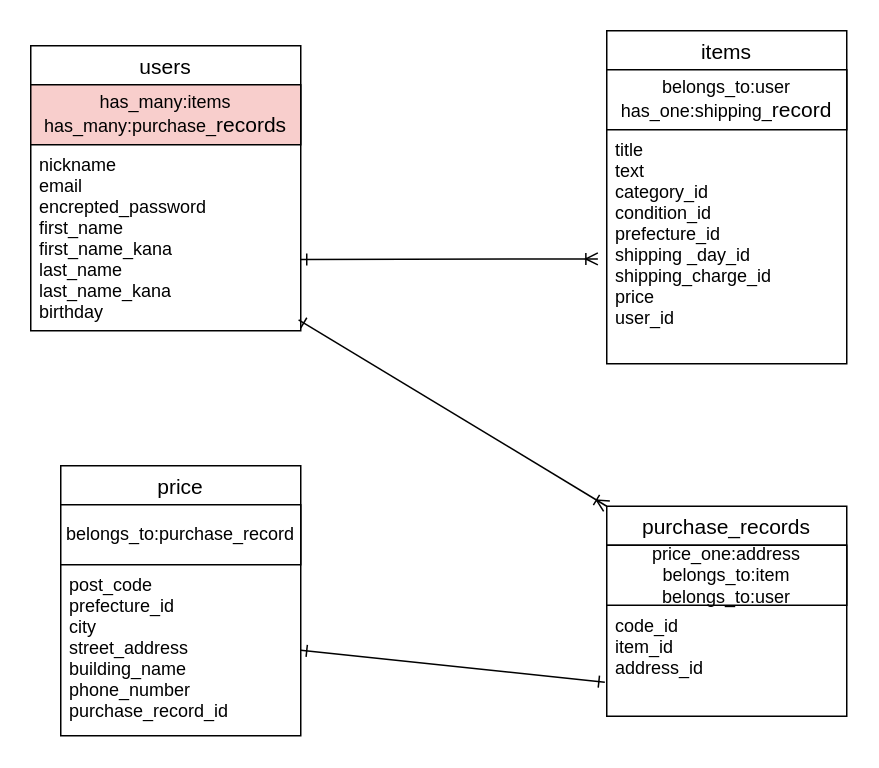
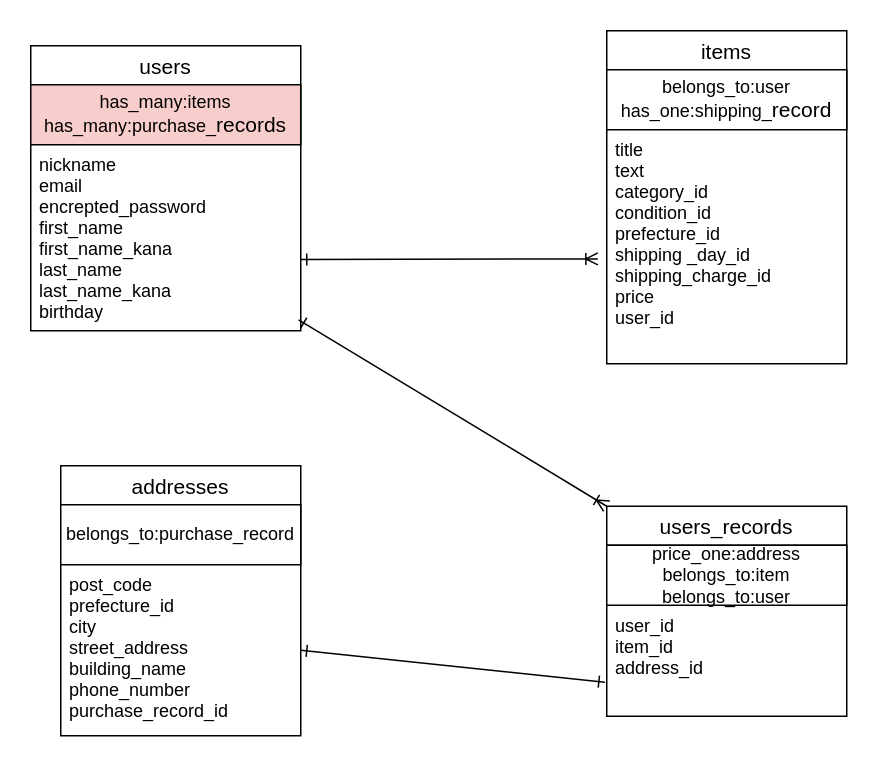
  <mxCell id="0" />
  <mxCell id="1" parent="0" />
  <mxCell id="2" style="html=1;exitX=1;exitY=0.75;exitDx=0;exitDy=0;entryX=-0.037;entryY=0.552;entryDx=0;entryDy=0;entryPerimeter=0;startArrow=ERone;startFill=0;endArrow=ERoneToMany;endFill=0;" parent="1" source="3" target="11" edge="1"><mxGeometry relative="1" as="geometry" /></mxCell>
  <mxCell id="3" value="users" style="swimlane;fontStyle=0;childLayout=stackLayout;horizontal=1;startSize=26;horizontalStack=0;resizeParent=1;resizeParentMax=0;resizeLast=0;collapsible=1;marginBottom=0;align=center;fontSize=14;" parent="1" vertex="1"><mxGeometry x="20" y="30" width="180" height="190" as="geometry" /></mxCell>
  <mxCell id="4" value="has_many:items&lt;br&gt;has_many:purchase_&lt;span style=&quot;font-size: 14px;&quot;&gt;records&lt;/span&gt;" style="whiteSpace=wrap;html=1;align=center;fillColor=#f8cecc;" parent="3" vertex="1"><mxGeometry y="26" width="180" height="40" as="geometry" /></mxCell>
  <mxCell id="5" value="nickname&#10;email&#10;encrepted_password&#10;first_name&#10;first_name_kana&#10;last_name&#10;last_name_kana&#10;birthday" style="text;strokeColor=none;fillColor=none;spacingLeft=4;spacingRight=4;overflow=hidden;rotatable=0;points=[[0,0.5],[1,0.5]];portConstraint=eastwest;fontSize=12;" parent="3" vertex="1"><mxGeometry y="66" width="180" height="124" as="geometry" /></mxCell>
- <mxCell id="6" value="price" style="swimlane;fontStyle=0;childLayout=stackLayout;horizontal=1;startSize=26;horizontalStack=0;resizeParent=1;resizeParentMax=0;resizeLast=0;collapsible=1;marginBottom=0;align=center;fontSize=14;" parent="1" vertex="1"><mxGeometry x="40" y="310" width="160" height="180" as="geometry" /></mxCell>
+ <mxCell id="6" value="addresses" style="swimlane;fontStyle=0;childLayout=stackLayout;horizontal=1;startSize=26;horizontalStack=0;resizeParent=1;resizeParentMax=0;resizeLast=0;collapsible=1;marginBottom=0;align=center;fontSize=14;" parent="1" vertex="1"><mxGeometry x="40" y="310" width="160" height="180" as="geometry" /></mxCell>
  <mxCell id="7" value="belongs_to:purchase_record" style="whiteSpace=wrap;html=1;align=center;" parent="6" vertex="1"><mxGeometry y="26" width="160" height="40" as="geometry" /></mxCell>
  <mxCell id="8" value="post_code&#10;prefecture_id&#10;city&#10;street_address&#10;building_name&#10;phone_number&#10;purchase_record_id" style="text;strokeColor=none;fillColor=none;spacingLeft=4;spacingRight=4;overflow=hidden;rotatable=0;points=[[0,0.5],[1,0.5]];portConstraint=eastwest;fontSize=12;" parent="6" vertex="1"><mxGeometry y="66" width="160" height="114" as="geometry" /></mxCell>
  <mxCell id="9" value="items" style="swimlane;fontStyle=0;childLayout=stackLayout;horizontal=1;startSize=26;horizontalStack=0;resizeParent=1;resizeParentMax=0;resizeLast=0;collapsible=1;marginBottom=0;align=center;fontSize=14;" parent="1" vertex="1"><mxGeometry x="404" y="20" width="160" height="222" as="geometry" /></mxCell>
  <mxCell id="10" value="belongs_to:user&lt;br&gt;has_one:shipping_&lt;span style=&quot;font-size: 14px;&quot;&gt;record&lt;/span&gt;" style="whiteSpace=wrap;html=1;align=center;" parent="9" vertex="1"><mxGeometry y="26" width="160" height="40" as="geometry" /></mxCell>
  <mxCell id="11" value="title&#10;text&#10;category_id&#10;condition_id&#10;prefecture_id&#10;shipping _day_id&#10;shipping_charge_id&#10;price&#10;user_id" style="text;strokeColor=none;fillColor=none;spacingLeft=4;spacingRight=4;overflow=hidden;rotatable=0;points=[[0,0.5],[1,0.5]];portConstraint=eastwest;fontSize=12;" parent="9" vertex="1"><mxGeometry y="66" width="160" height="156" as="geometry" /></mxCell>
  <mxCell id="12" style="edgeStyle=none;html=1;exitX=0;exitY=0;exitDx=0;exitDy=0;entryX=0.992;entryY=0.941;entryDx=0;entryDy=0;entryPerimeter=0;startArrow=ERoneToMany;startFill=0;endArrow=ERone;endFill=0;" parent="1" source="13" target="5" edge="1"><mxGeometry relative="1" as="geometry" /></mxCell>
- <mxCell id="13" value="purchase_records" style="swimlane;fontStyle=0;childLayout=stackLayout;horizontal=1;startSize=26;horizontalStack=0;resizeParent=1;resizeParentMax=0;resizeLast=0;collapsible=1;marginBottom=0;align=center;fontSize=14;" parent="1" vertex="1"><mxGeometry x="404" y="337" width="160" height="140" as="geometry" /></mxCell>
+ <mxCell id="13" value="users_records" style="swimlane;fontStyle=0;childLayout=stackLayout;horizontal=1;startSize=26;horizontalStack=0;resizeParent=1;resizeParentMax=0;resizeLast=0;collapsible=1;marginBottom=0;align=center;fontSize=14;" parent="1" vertex="1"><mxGeometry x="404" y="337" width="160" height="140" as="geometry" /></mxCell>
  <mxCell id="14" value="price_one:address&lt;br&gt;belongs_to:item&lt;br&gt;belongs_to:user" style="whiteSpace=wrap;html=1;align=center;" parent="13" vertex="1"><mxGeometry y="26" width="160" height="40" as="geometry" /></mxCell>
- <mxCell id="15" value="code_id&#10;item_id&#10;address_id" style="text;strokeColor=none;fillColor=none;spacingLeft=4;spacingRight=4;overflow=hidden;rotatable=0;points=[[0,0.5],[1,0.5]];portConstraint=eastwest;fontSize=12;" parent="13" vertex="1"><mxGeometry y="66" width="160" height="74" as="geometry" /></mxCell>
+ <mxCell id="15" value="user_id&#10;item_id&#10;address_id" style="text;strokeColor=none;fillColor=none;spacingLeft=4;spacingRight=4;overflow=hidden;rotatable=0;points=[[0,0.5],[1,0.5]];portConstraint=eastwest;fontSize=12;" parent="13" vertex="1"><mxGeometry y="66" width="160" height="74" as="geometry" /></mxCell>
  <mxCell id="16" style="edgeStyle=none;html=1;exitX=1;exitY=0.5;exitDx=0;exitDy=0;entryX=-0.008;entryY=0.694;entryDx=0;entryDy=0;entryPerimeter=0;startArrow=ERone;startFill=0;endArrow=ERone;endFill=0;" parent="1" source="8" target="15" edge="1"><mxGeometry relative="1" as="geometry" /></mxCell>
